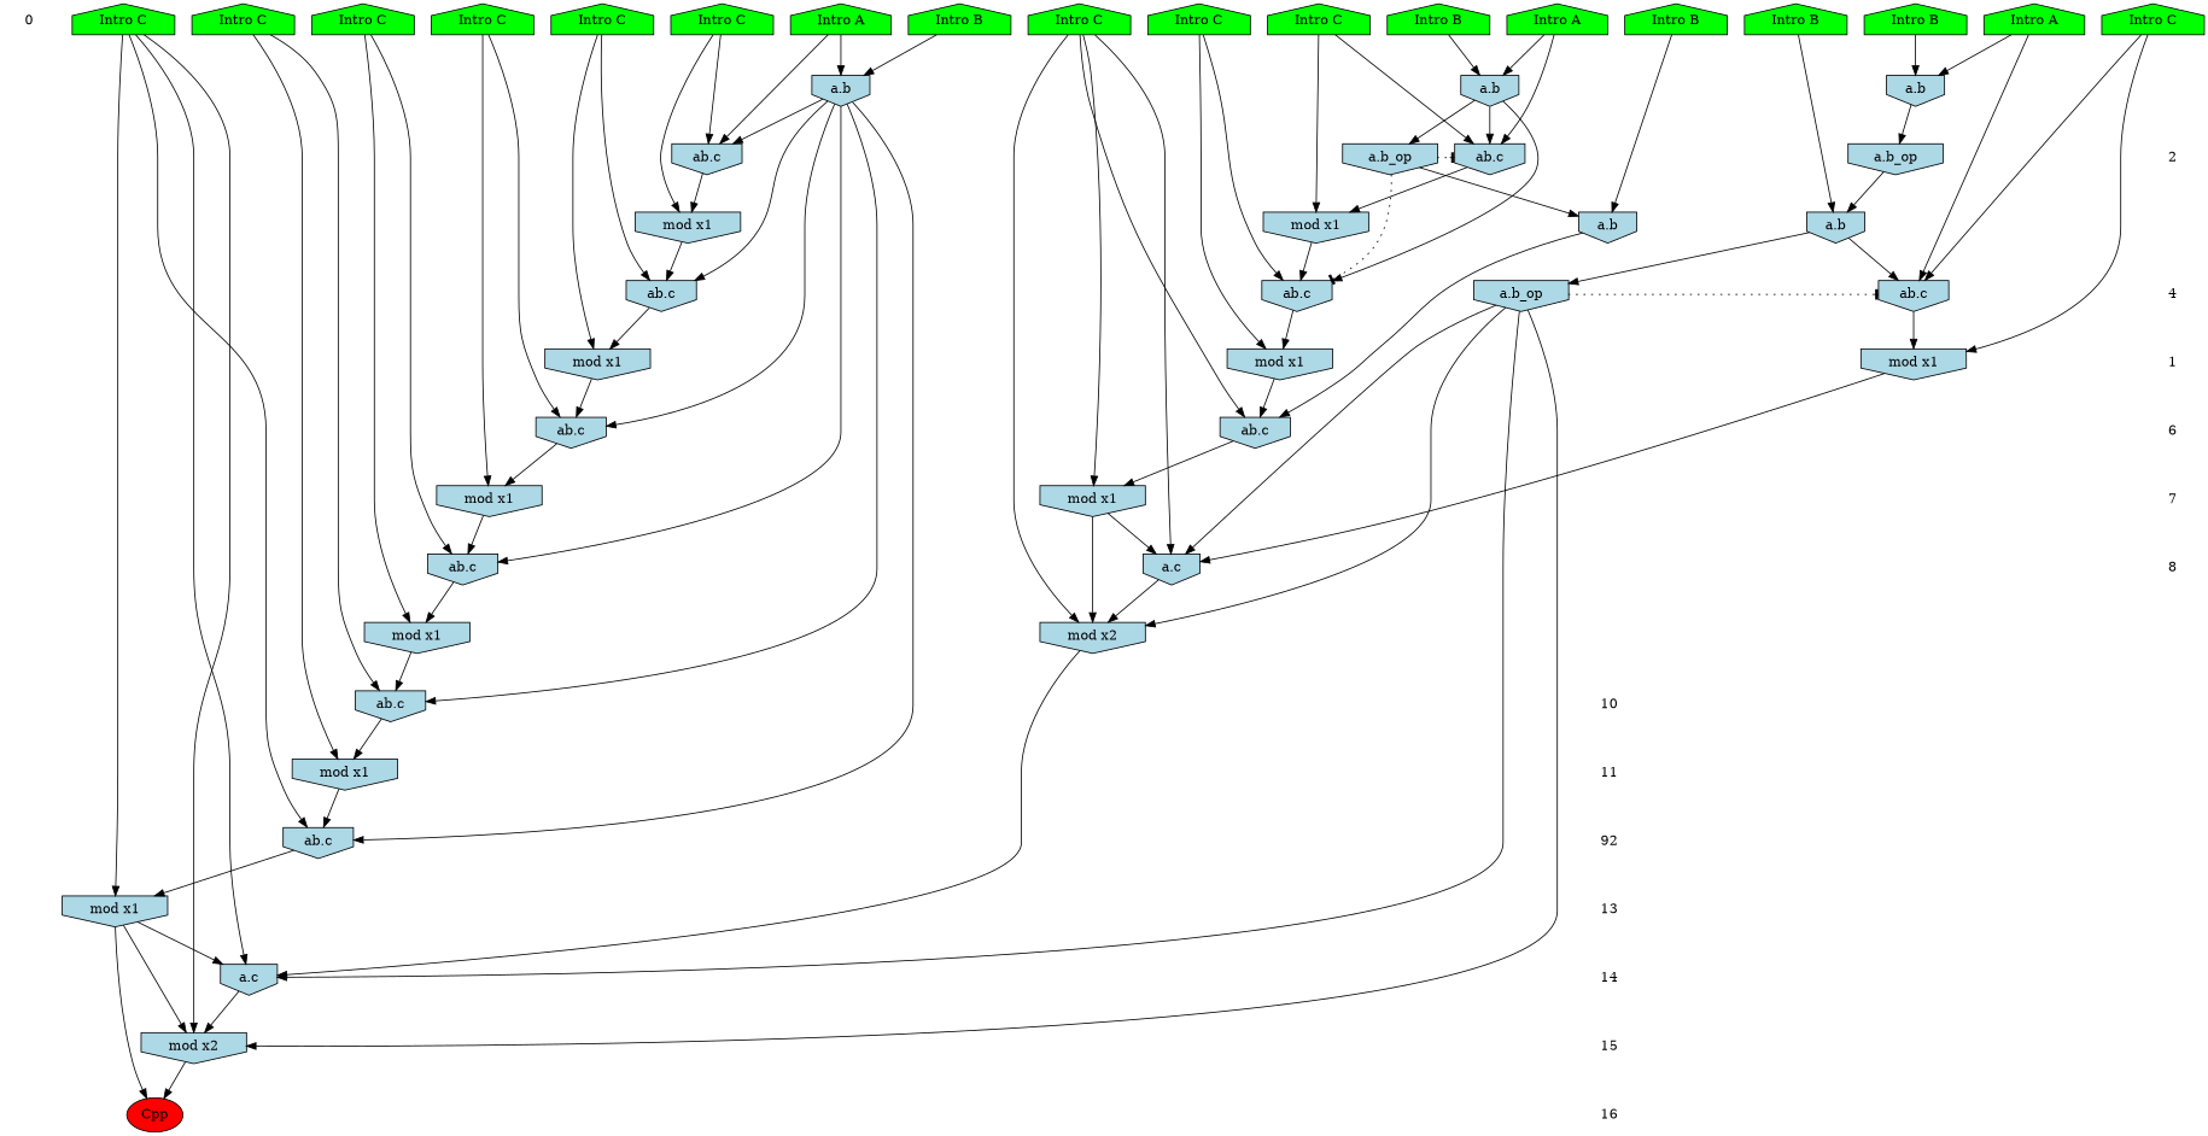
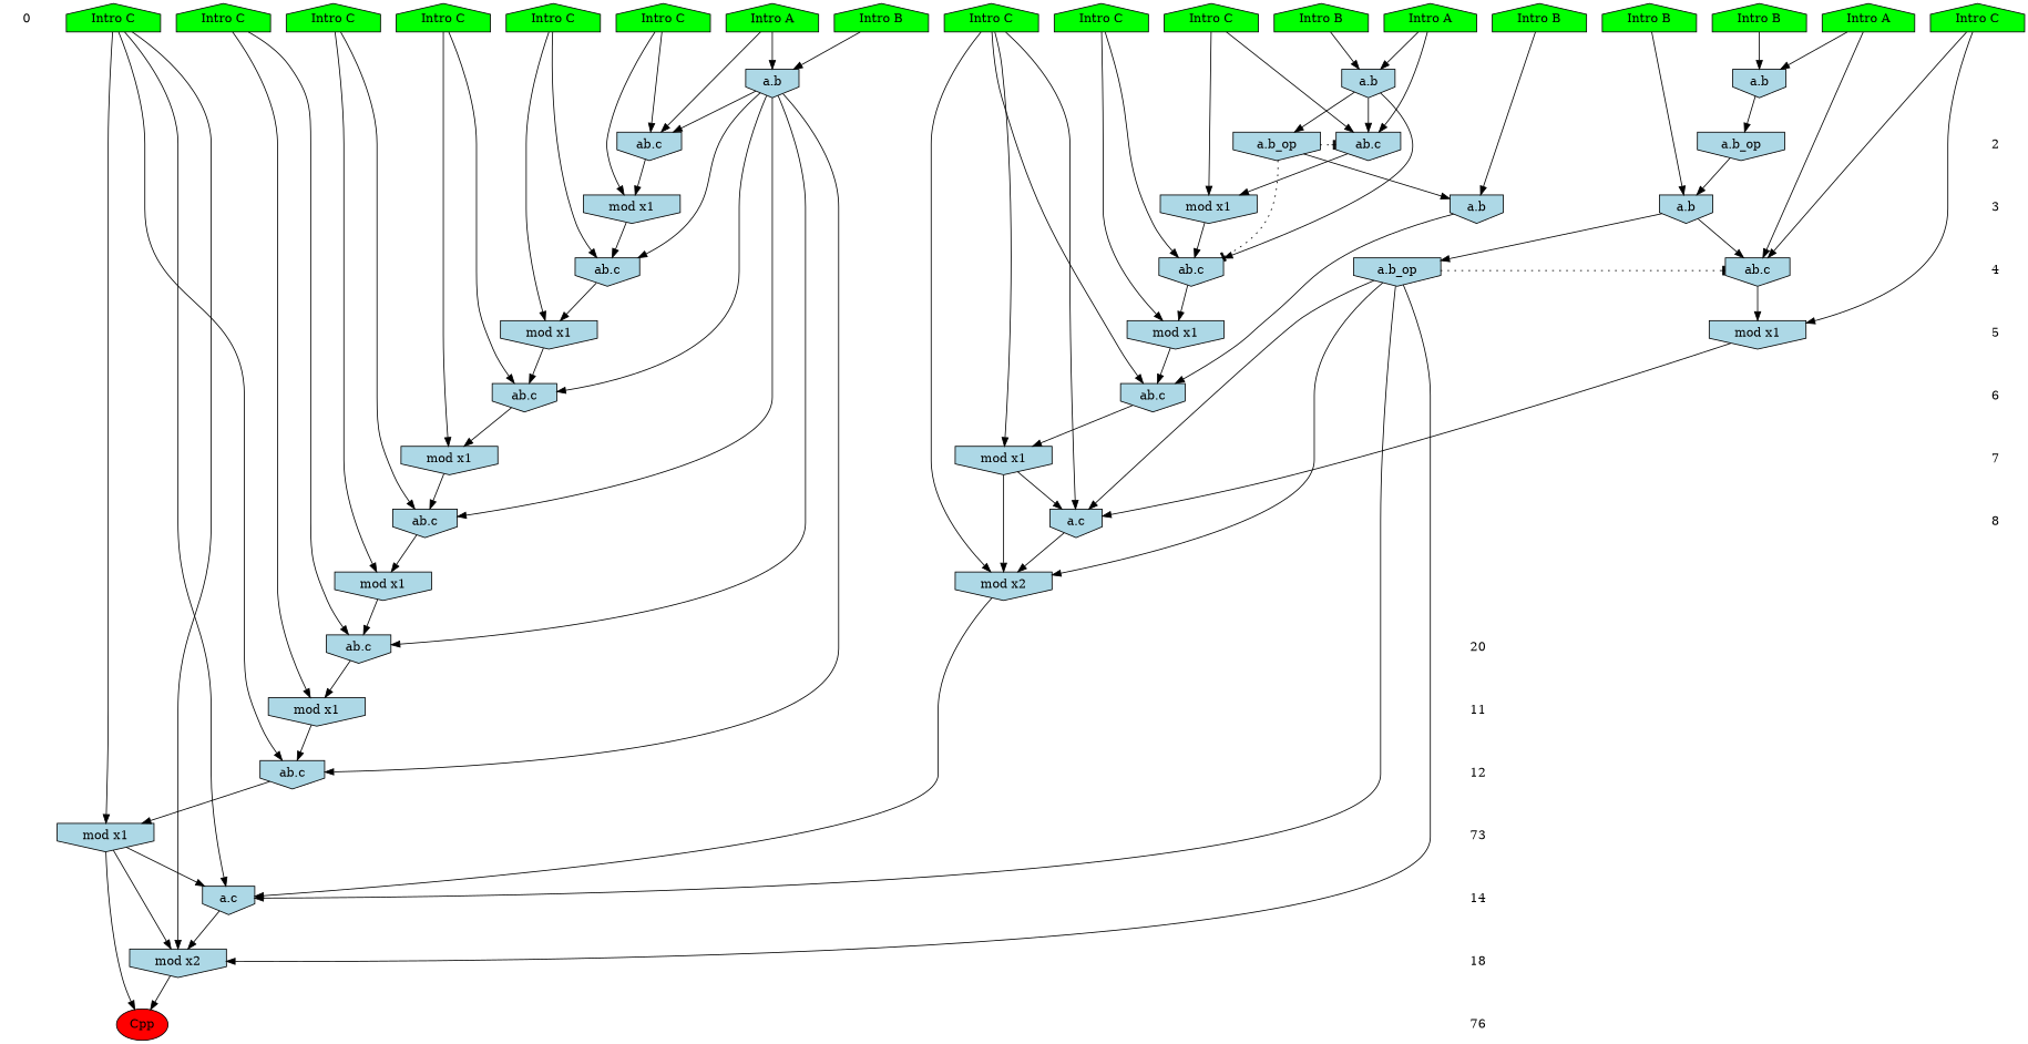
  digraph {
    ranksep=.5
    node [shape=invhouse fillcolor=lightblue style=filled]
    0 [shape=plaintext fillcolor="" style=""]
    n2 [fillcolor=green label="Intro B" shape=house]
    n3 [fillcolor=green label="Intro A" shape=house]
    n4 [fillcolor=green label="Intro B" shape=house]
    n5 [fillcolor=green label="Intro B" shape=house]
    n6 [fillcolor=green label="Intro B" shape=house]
    n7 [fillcolor=green label="Intro A" shape=house]
    n8 [fillcolor=green label="Intro B" shape=house]
    n9 [fillcolor=green label="Intro A" shape=house]
    n10 [fillcolor=green label="Intro C" shape=house]
    n11 [fillcolor=green label="Intro C" shape=house]
    n12 [fillcolor=green label="Intro C" shape=house]
    n13 [fillcolor=green label="Intro C" shape=house]
    n14 [fillcolor=green label="Intro C" shape=house]
    n15 [fillcolor=green label="Intro C" shape=house]
    n16 [fillcolor=green label="Intro C" shape=house]
    n17 [fillcolor=green label="Intro C" shape=house]
    n18 [fillcolor=green label="Intro C" shape=house]
    n19 [fillcolor=green label="Intro C" shape=house]
    n20 [label="a.b"]
    n21 [label="a.b"]
    n22 [label="a.b"]
    2 [shape=plaintext fillcolor="" style=""]
    n24 [label="ab.c"]
    n25 [label="a.b_op"]
    n26 [label="ab.c"]
    n27 [label="a.b_op"]
+   3 [shape=plaintext fillcolor="" style=""]
    n29 [label="mod x1"]
    n30 [label="a.b"]
    n31 [label="mod x1"]
    n32 [label="a.b"]
    4 [shape=plaintext fillcolor="" style=""]
    n34 [label="ab.c"]
    n35 [label="ab.c"]
    n36 [label="ab.c"]
    n37 [label="a.b_op"]
-   5 [shape=plaintext label=1 fillcolor="" style=""]
+   5 [shape=plaintext fillcolor="" style=""]
    n39 [label="mod x1"]
    n40 [label="mod x1"]
    n41 [label="mod x1"]
    6 [shape=plaintext fillcolor="" style=""]
    n43 [label="ab.c"]
    n44 [label="ab.c"]
    7 [shape=plaintext fillcolor="" style=""]
    n46 [label="mod x1"]
    n47 [label="mod x1"]
    8 [shape=plaintext fillcolor="" style=""]
    n49 [label="ab.c"]
    n50 [label="a.c"]
    n51 [label="mod x1"]
    n52 [label="mod x2"]
-   10 [shape=plaintext fillcolor="" style=""]
+   10 [shape=plaintext label=20 fillcolor="" style=""]
    n54 [label="ab.c"]
    11 [shape=plaintext fillcolor="" style=""]
    n56 [label="mod x1"]
-   12 [shape=plaintext label=92 fillcolor="" style=""]
+   12 [shape=plaintext fillcolor="" style=""]
    n58 [label="ab.c"]
-   13 [shape=plaintext fillcolor="" style=""]
+   13 [shape=plaintext label=73 fillcolor="" style=""]
    n60 [label="mod x1"]
    14 [shape=plaintext fillcolor="" style=""]
    n62 [label="a.c"]
-   15 [shape=plaintext fillcolor="" style=""]
+   15 [shape=plaintext label=18 fillcolor="" style=""]
    n64 [label="mod x2"]
-   16 [shape=plaintext fillcolor="" style=""]
+   16 [shape=plaintext label=76 fillcolor="" style=""]
    n66 [fillcolor=red label=Cpp shape=""]
    subgraph sub_1 {
      rank=same
      0
      n2
      n3
      n4
      n5
      n6
      n7
      n8
      n9
      n10
      n11
      n12
      n13
      n14
      n15
      n16
      n17
      n18
      n19
    }
    subgraph sub_2 {
      rank=same
      n20
      n21
      n22
    }
    subgraph sub_3 {
      rank=same
      2
      n24
      n25
      n26
      n27
    }
    subgraph sub_4 {
      rank=same
+     3
      n29
      n30
      n31
      n32
    }
    subgraph sub_5 {
      rank=same
      4
      n34
      n35
      n36
      n37
    }
    subgraph sub_6 {
      rank=same
      5
      n39
      n40
      n41
    }
    subgraph sub_7 {
      rank=same
      6
      n43
      n44
    }
    subgraph sub_8 {
      rank=same
      7
      n46
      n47
    }
    subgraph sub_9 {
      rank=same
      8
      n49
      n50
    }
    subgraph sub_10 {
      rank=same
      n51
      n52
    }
    subgraph sub_11 {
      rank=same
      10
      n54
    }
    subgraph sub_12 {
      rank=same
      11
      n56
    }
    subgraph sub_13 {
      rank=same
      12
      n58
    }
    subgraph sub_14 {
      rank=same
      13
      n60
    }
    subgraph sub_15 {
      rank=same
      14
      n62
    }
    subgraph sub_16 {
      rank=same
      15
      n64
    }
    subgraph sub_17 {
      rank=same
      16
      n66
    }
    n2 -> n21
    n3 -> n22
    n3 -> n36
    n4 -> n32
    n5 -> n20
    n6 -> n22
    n7 -> n21
    n7 -> n26
    n8 -> n30
    n9 -> n20
    n9 -> n24
    n10 -> n26
    n10 -> n31
    n11 -> n43
    n11 -> n46
    n11 -> n50
    n11 -> n52
    n12 -> n54
    n12 -> n56
    n13 -> n35
    n13 -> n40
    n14 -> n24
    n14 -> n29
    n15 -> n36
    n15 -> n41
    n16 -> n34
    n16 -> n39
    n17 -> n58
    n17 -> n60
    n17 -> n62
    n17 -> n64
    n18 -> n49
    n18 -> n51
    n19 -> n44
    n19 -> n47
    n20 -> n24
    n20 -> n25
    n20 -> n34
    n21 -> n26
    n21 -> n35
    n21 -> n44
    n21 -> n49
    n21 -> n54
    n21 -> n58
    n22 -> n27
+   2 -> 3 [style=invis]
    n24 -> n29
    n25 -> n24 [arrowhead=tee style=dotted]
    n25 -> n30
    n25 -> n34 [arrowhead=tee style=dotted]
    n26 -> n31
    n27 -> n32
+   3 -> 4 [style=invis]
    n29 -> n34
    n30 -> n43
    n31 -> n35
    n32 -> n36
    n32 -> n37
    4 -> 5 [style=invis]
    n34 -> n39
    n35 -> n40
    n36 -> n41
    n37 -> n36 [arrowhead=tee style=dotted]
    n37 -> n50
    n37 -> n52
    n37 -> n62
    n37 -> n64
    5 -> 6 [style=invis]
    n39 -> n43
    n40 -> n44
    n41 -> n50
    6 -> 7 [style=invis]
    n43 -> n46
    n44 -> n47
    7 -> 8 [style=invis]
    n46 -> n50
    n46 -> n52
    n47 -> n49
    n49 -> n51
    n50 -> n52
    n51 -> n54
    n52 -> n62
    10 -> 11 [style=invis]
    n54 -> n56
    11 -> 12 [style=invis]
    n56 -> n58
    12 -> 13 [style=invis]
    n58 -> n60
    13 -> 14 [style=invis]
    n60 -> n62
    n60 -> n64
    n60 -> n66
    14 -> 15 [style=invis]
    n62 -> n64
    15 -> 16 [style=invis]
    n64 -> n66
  }
